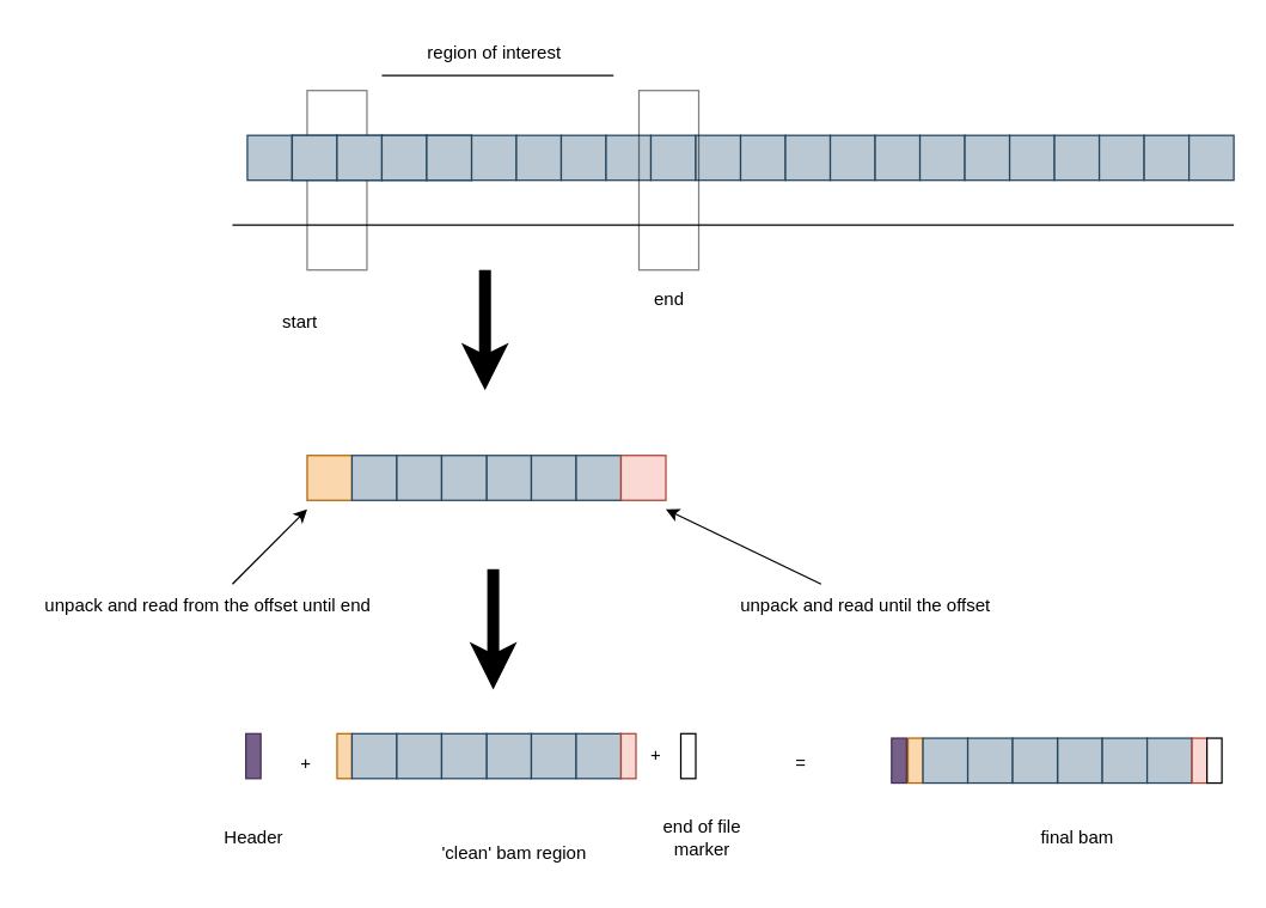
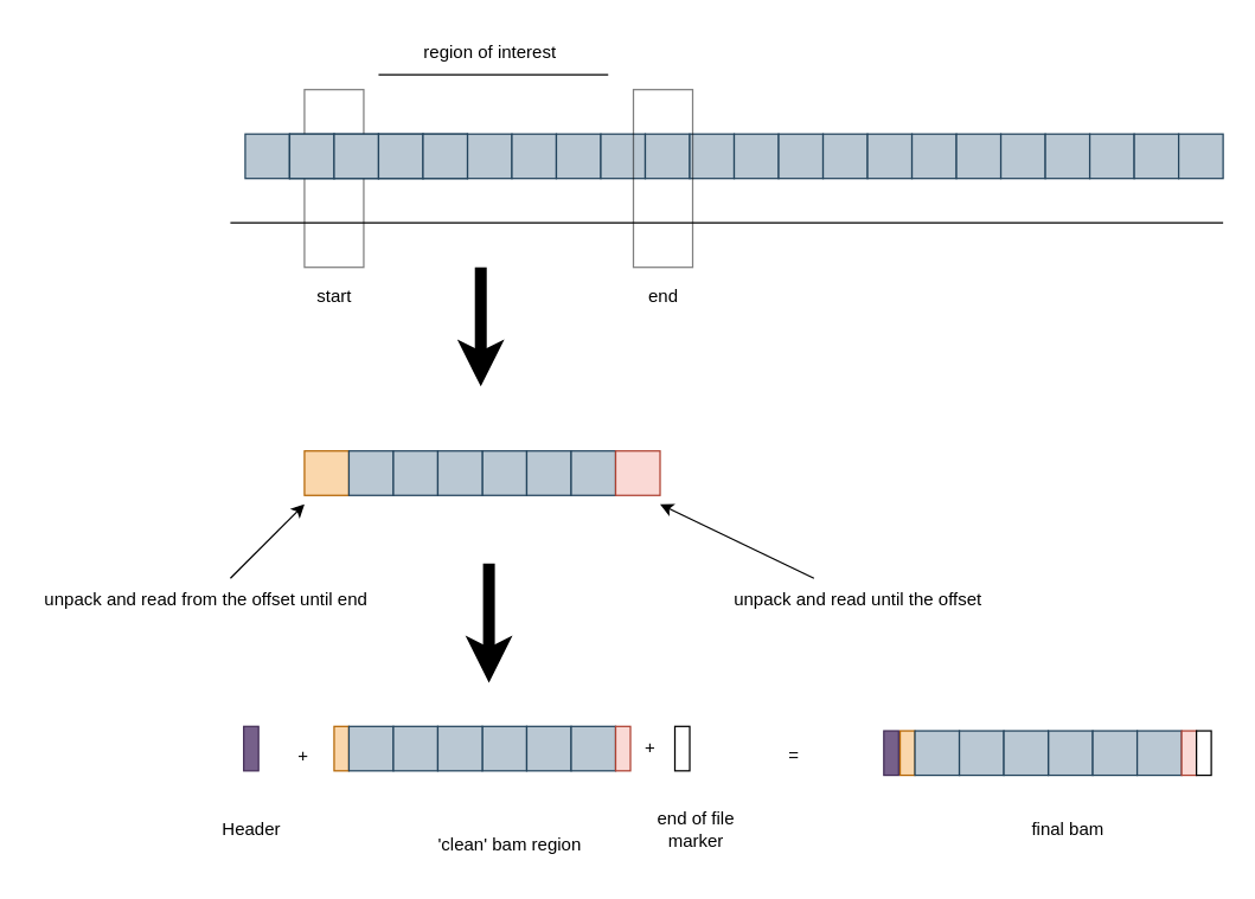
  <mxCell id="0" />
  <mxCell id="1" parent="0" />
  <mxCell id="2" value="" style="edgeStyle=none;orthogonalLoop=1;jettySize=auto;html=1;endArrow=none;endFill=0;" edge="1" parent="1"><mxGeometry width="80" relative="1" as="geometry"><mxPoint x="155" y="150" as="sourcePoint" /><mxPoint x="825" y="150" as="targetPoint" /><Array as="points" /></mxGeometry></mxCell>
  <mxCell id="3" value="" style="whiteSpace=wrap;html=1;fillColor=#bac8d3;strokeColor=#23445d;" vertex="1" parent="1"><mxGeometry x="165" y="90" width="30" height="30" as="geometry" /></mxCell>
  <mxCell id="4" value="" style="whiteSpace=wrap;html=1;fillColor=#bac8d3;strokeColor=#23445d;" vertex="1" parent="1"><mxGeometry x="195" y="90" width="30" height="30" as="geometry" /></mxCell>
  <mxCell id="5" value="" style="whiteSpace=wrap;html=1;fillColor=#bac8d3;strokeColor=#23445d;" vertex="1" parent="1"><mxGeometry x="225" y="90" width="30" height="30" as="geometry" /></mxCell>
  <mxCell id="6" value="" style="whiteSpace=wrap;html=1;fillColor=#bac8d3;strokeColor=#23445d;" vertex="1" parent="1"><mxGeometry x="255" y="90" width="30" height="30" as="geometry" /></mxCell>
  <mxCell id="7" value="" style="whiteSpace=wrap;html=1;fillColor=#bac8d3;strokeColor=#23445d;" vertex="1" parent="1"><mxGeometry x="285" y="90" width="30" height="30" as="geometry" /></mxCell>
  <mxCell id="8" value="" style="whiteSpace=wrap;html=1;fillColor=#bac8d3;strokeColor=#23445d;" vertex="1" parent="1"><mxGeometry x="315" y="90" width="30" height="30" as="geometry" /></mxCell>
  <mxCell id="9" value="" style="whiteSpace=wrap;html=1;fillColor=#bac8d3;strokeColor=#23445d;" vertex="1" parent="1"><mxGeometry x="345" y="90" width="30" height="30" as="geometry" /></mxCell>
  <mxCell id="10" value="" style="whiteSpace=wrap;html=1;fillColor=#bac8d3;strokeColor=#23445d;" vertex="1" parent="1"><mxGeometry x="375" y="90" width="30" height="30" as="geometry" /></mxCell>
  <mxCell id="11" value="" style="whiteSpace=wrap;html=1;fillColor=#bac8d3;strokeColor=#23445d;" vertex="1" parent="1"><mxGeometry x="405" y="90" width="30" height="30" as="geometry" /></mxCell>
  <mxCell id="12" value="" style="whiteSpace=wrap;html=1;fillColor=#bac8d3;strokeColor=#23445d;" vertex="1" parent="1"><mxGeometry x="435" y="90" width="30" height="30" as="geometry" /></mxCell>
  <mxCell id="13" value="" style="whiteSpace=wrap;html=1;fillColor=#bac8d3;strokeColor=#23445d;" vertex="1" parent="1"><mxGeometry x="465" y="90" width="30" height="30" as="geometry" /></mxCell>
  <mxCell id="14" value="" style="whiteSpace=wrap;html=1;fillColor=#bac8d3;strokeColor=#23445d;" vertex="1" parent="1"><mxGeometry x="495" y="90" width="30" height="30" as="geometry" /></mxCell>
  <mxCell id="15" value="" style="whiteSpace=wrap;html=1;fillColor=#bac8d3;strokeColor=#23445d;" vertex="1" parent="1"><mxGeometry x="525" y="90" width="30" height="30" as="geometry" /></mxCell>
  <mxCell id="16" value="" style="whiteSpace=wrap;html=1;fillColor=#bac8d3;strokeColor=#23445d;" vertex="1" parent="1"><mxGeometry x="555" y="90" width="30" height="30" as="geometry" /></mxCell>
  <mxCell id="17" value="" style="whiteSpace=wrap;html=1;fillColor=#bac8d3;strokeColor=#23445d;" vertex="1" parent="1"><mxGeometry x="585" y="90" width="30" height="30" as="geometry" /></mxCell>
  <mxCell id="18" value="" style="whiteSpace=wrap;html=1;fillColor=#bac8d3;strokeColor=#23445d;" vertex="1" parent="1"><mxGeometry x="615" y="90" width="30" height="30" as="geometry" /></mxCell>
  <mxCell id="19" value="" style="whiteSpace=wrap;html=1;fillColor=#bac8d3;strokeColor=#23445d;" vertex="1" parent="1"><mxGeometry x="645" y="90" width="30" height="30" as="geometry" /></mxCell>
  <mxCell id="20" value="" style="whiteSpace=wrap;html=1;fillColor=#bac8d3;strokeColor=#23445d;" vertex="1" parent="1"><mxGeometry x="675" y="90" width="30" height="30" as="geometry" /></mxCell>
  <mxCell id="21" value="" style="whiteSpace=wrap;html=1;fillColor=#bac8d3;strokeColor=#23445d;" vertex="1" parent="1"><mxGeometry x="705" y="90" width="30" height="30" as="geometry" /></mxCell>
  <mxCell id="22" value="" style="whiteSpace=wrap;html=1;fillColor=#bac8d3;strokeColor=#23445d;" vertex="1" parent="1"><mxGeometry x="735" y="90" width="30" height="30" as="geometry" /></mxCell>
  <mxCell id="23" value="" style="whiteSpace=wrap;html=1;fillColor=#bac8d3;strokeColor=#23445d;" vertex="1" parent="1"><mxGeometry x="765" y="90" width="30" height="30" as="geometry" /></mxCell>
  <mxCell id="24" value="" style="whiteSpace=wrap;html=1;fillColor=#bac8d3;strokeColor=#23445d;" vertex="1" parent="1"><mxGeometry x="795" y="90" width="30" height="30" as="geometry" /></mxCell>
  <mxCell id="25" value="" style="whiteSpace=wrap;html=1;fillColor=none;opacity=50;" vertex="1" parent="1"><mxGeometry x="205" y="60" width="40" height="120" as="geometry" /></mxCell>
  <mxCell id="26" value="" style="whiteSpace=wrap;html=1;fillColor=none;opacity=50;" vertex="1" parent="1"><mxGeometry x="427" y="60" width="40" height="120" as="geometry" /></mxCell>
- <mxCell id="27" value="start" style="text;html=1;align=center;verticalAlign=middle;resizable=0;points=[];autosize=1;strokeColor=none;fillColor=none;" vertex="1" parent="1"><mxGeometry x="175" y="200" width="50" height="30" as="geometry" /></mxCell>
+ <mxCell id="27" value="start" style="text;html=1;align=center;verticalAlign=middle;resizable=0;points=[];autosize=1;strokeColor=none;fillColor=none;" vertex="1" parent="1"><mxGeometry x="200" y="185" width="50" height="30" as="geometry" /></mxCell>
  <mxCell id="28" value="end" style="text;html=1;align=center;verticalAlign=middle;resizable=0;points=[];autosize=1;strokeColor=none;fillColor=none;" vertex="1" parent="1"><mxGeometry x="427" y="185" width="40" height="30" as="geometry" /></mxCell>
  <mxCell id="29" value="" style="edgeStyle=none;orthogonalLoop=1;jettySize=auto;html=1;endArrow=none;endFill=0;" edge="1" parent="1"><mxGeometry width="80" relative="1" as="geometry"><mxPoint x="255" y="50" as="sourcePoint" /><mxPoint x="410" y="50" as="targetPoint" /><Array as="points" /></mxGeometry></mxCell>
  <mxCell id="30" value="region of interest" style="text;html=1;align=center;verticalAlign=middle;resizable=0;points=[];autosize=1;strokeColor=none;fillColor=none;" vertex="1" parent="1"><mxGeometry x="275" y="20" width="110" height="30" as="geometry" /></mxCell>
  <mxCell id="31" value="" style="whiteSpace=wrap;html=1;fillColor=#bac8d3;strokeColor=#23445d;" vertex="1" parent="1"><mxGeometry x="195" y="90" width="30" height="30" as="geometry" /></mxCell>
  <mxCell id="32" value="" style="whiteSpace=wrap;html=1;fillColor=#bac8d3;strokeColor=#23445d;" vertex="1" parent="1"><mxGeometry x="225" y="90" width="30" height="30" as="geometry" /></mxCell>
  <mxCell id="33" value="" style="whiteSpace=wrap;html=1;fillColor=#bac8d3;strokeColor=#23445d;" vertex="1" parent="1"><mxGeometry x="255" y="90" width="30" height="30" as="geometry" /></mxCell>
  <mxCell id="34" value="" style="whiteSpace=wrap;html=1;fillColor=#bac8d3;strokeColor=#23445d;" vertex="1" parent="1"><mxGeometry x="285" y="90" width="30" height="30" as="geometry" /></mxCell>
  <mxCell id="35" value="" style="whiteSpace=wrap;html=1;fillColor=#bac8d3;strokeColor=#23445d;" vertex="1" parent="1"><mxGeometry x="325" y="304" width="30" height="30" as="geometry" /></mxCell>
  <mxCell id="36" value="" style="whiteSpace=wrap;html=1;fillColor=#bac8d3;strokeColor=#23445d;" vertex="1" parent="1"><mxGeometry x="355" y="304" width="30" height="30" as="geometry" /></mxCell>
  <mxCell id="37" value="" style="whiteSpace=wrap;html=1;fillColor=#bac8d3;strokeColor=#23445d;" vertex="1" parent="1"><mxGeometry x="385" y="304" width="30" height="30" as="geometry" /></mxCell>
  <mxCell id="38" value="" style="whiteSpace=wrap;html=1;fillColor=#fad9d5;strokeColor=#ae4132;" vertex="1" parent="1"><mxGeometry x="415" y="304" width="30" height="30" as="geometry" /></mxCell>
  <mxCell id="39" value="" style="whiteSpace=wrap;html=1;fillColor=#fad7ac;strokeColor=#b46504;" vertex="1" parent="1"><mxGeometry x="205" y="304" width="30" height="30" as="geometry" /></mxCell>
  <mxCell id="40" value="" style="whiteSpace=wrap;html=1;fillColor=#bac8d3;strokeColor=#23445d;" vertex="1" parent="1"><mxGeometry x="235" y="304" width="30" height="30" as="geometry" /></mxCell>
  <mxCell id="41" value="" style="whiteSpace=wrap;html=1;fillColor=#bac8d3;strokeColor=#23445d;" vertex="1" parent="1"><mxGeometry x="265" y="304" width="30" height="30" as="geometry" /></mxCell>
  <mxCell id="42" value="" style="whiteSpace=wrap;html=1;fillColor=#bac8d3;strokeColor=#23445d;" vertex="1" parent="1"><mxGeometry x="295" y="304" width="30" height="30" as="geometry" /></mxCell>
  <mxCell id="43" style="edgeStyle=none;html=1;endArrow=classic;endFill=1;" edge="1" parent="1" source="44"><mxGeometry relative="1" as="geometry"><mxPoint x="205" y="340" as="targetPoint" /></mxGeometry></mxCell>
  <mxCell id="44" value="unpack and read from the offset until end&amp;nbsp;" style="text;html=1;align=center;verticalAlign=middle;resizable=0;points=[];autosize=1;strokeColor=none;fillColor=none;" vertex="1" parent="1"><mxGeometry x="20" y="390" width="240" height="30" as="geometry" /></mxCell>
  <mxCell id="45" style="edgeStyle=none;html=1;endArrow=classic;endFill=1;" edge="1" parent="1" source="46"><mxGeometry relative="1" as="geometry"><mxPoint x="445" y="340" as="targetPoint" /></mxGeometry></mxCell>
  <mxCell id="46" value="unpack and read until the offset&amp;nbsp;" style="text;html=1;align=center;verticalAlign=middle;resizable=0;points=[];autosize=1;strokeColor=none;fillColor=none;" vertex="1" parent="1"><mxGeometry x="485" y="390" width="190" height="30" as="geometry" /></mxCell>
  <mxCell id="47" value="" style="whiteSpace=wrap;html=1;fillColor=#bac8d3;strokeColor=#23445d;" vertex="1" parent="1"><mxGeometry x="325" y="490" width="30" height="30" as="geometry" /></mxCell>
  <mxCell id="48" value="" style="whiteSpace=wrap;html=1;fillColor=#bac8d3;strokeColor=#23445d;" vertex="1" parent="1"><mxGeometry x="355" y="490" width="30" height="30" as="geometry" /></mxCell>
  <mxCell id="49" value="" style="whiteSpace=wrap;html=1;fillColor=#bac8d3;strokeColor=#23445d;" vertex="1" parent="1"><mxGeometry x="385" y="490" width="30" height="30" as="geometry" /></mxCell>
  <mxCell id="50" value="" style="whiteSpace=wrap;html=1;fillColor=#fad9d5;strokeColor=#ae4132;" vertex="1" parent="1"><mxGeometry x="415" y="490" width="10" height="30" as="geometry" /></mxCell>
  <mxCell id="51" value="" style="whiteSpace=wrap;html=1;fillColor=#fad7ac;strokeColor=#b46504;" vertex="1" parent="1"><mxGeometry x="225" y="490" width="10" height="30" as="geometry" /></mxCell>
  <mxCell id="52" value="" style="whiteSpace=wrap;html=1;fillColor=#bac8d3;strokeColor=#23445d;" vertex="1" parent="1"><mxGeometry x="235" y="490" width="30" height="30" as="geometry" /></mxCell>
  <mxCell id="53" value="" style="whiteSpace=wrap;html=1;fillColor=#bac8d3;strokeColor=#23445d;" vertex="1" parent="1"><mxGeometry x="265" y="490" width="30" height="30" as="geometry" /></mxCell>
  <mxCell id="54" value="" style="whiteSpace=wrap;html=1;fillColor=#bac8d3;strokeColor=#23445d;" vertex="1" parent="1"><mxGeometry x="295" y="490" width="30" height="30" as="geometry" /></mxCell>
  <mxCell id="55" value="" style="whiteSpace=wrap;html=1;fillColor=#76608a;strokeColor=#432D57;fontColor=#ffffff;" vertex="1" parent="1"><mxGeometry x="164" y="490" width="10" height="30" as="geometry" /></mxCell>
  <mxCell id="56" value="Header" style="text;html=1;align=center;verticalAlign=middle;resizable=0;points=[];autosize=1;strokeColor=none;fillColor=none;opacity=50;" vertex="1" parent="1"><mxGeometry x="139" y="545" width="60" height="30" as="geometry" /></mxCell>
  <mxCell id="57" value="'clean' bam region&amp;nbsp;" style="text;html=1;align=center;verticalAlign=middle;resizable=0;points=[];autosize=1;strokeColor=none;fillColor=none;opacity=50;" vertex="1" parent="1"><mxGeometry x="285" y="555" width="120" height="30" as="geometry" /></mxCell>
  <mxCell id="58" value="+" style="text;html=1;align=center;verticalAlign=middle;resizable=0;points=[];autosize=1;strokeColor=none;fillColor=none;" vertex="1" parent="1"><mxGeometry x="189" y="495" width="30" height="30" as="geometry" /></mxCell>
  <mxCell id="59" value="" style="whiteSpace=wrap;html=1;fillColor=#bac8d3;strokeColor=#23445d;" vertex="1" parent="1"><mxGeometry x="707" y="493" width="30" height="30" as="geometry" /></mxCell>
  <mxCell id="60" value="" style="whiteSpace=wrap;html=1;fillColor=#bac8d3;strokeColor=#23445d;" vertex="1" parent="1"><mxGeometry x="737" y="493" width="30" height="30" as="geometry" /></mxCell>
  <mxCell id="61" value="" style="whiteSpace=wrap;html=1;fillColor=#bac8d3;strokeColor=#23445d;" vertex="1" parent="1"><mxGeometry x="767" y="493" width="30" height="30" as="geometry" /></mxCell>
  <mxCell id="62" value="" style="whiteSpace=wrap;html=1;fillColor=#fad9d5;strokeColor=#ae4132;" vertex="1" parent="1"><mxGeometry x="797" y="493" width="10" height="30" as="geometry" /></mxCell>
  <mxCell id="63" value="" style="whiteSpace=wrap;html=1;fillColor=#fad7ac;strokeColor=#b46504;" vertex="1" parent="1"><mxGeometry x="607" y="493" width="10" height="30" as="geometry" /></mxCell>
  <mxCell id="64" value="" style="whiteSpace=wrap;html=1;fillColor=#bac8d3;strokeColor=#23445d;" vertex="1" parent="1"><mxGeometry x="617" y="493" width="30" height="30" as="geometry" /></mxCell>
  <mxCell id="65" value="" style="whiteSpace=wrap;html=1;fillColor=#bac8d3;strokeColor=#23445d;" vertex="1" parent="1"><mxGeometry x="647" y="493" width="30" height="30" as="geometry" /></mxCell>
  <mxCell id="66" value="" style="whiteSpace=wrap;html=1;fillColor=#bac8d3;strokeColor=#23445d;" vertex="1" parent="1"><mxGeometry x="677" y="493" width="30" height="30" as="geometry" /></mxCell>
  <mxCell id="67" value="" style="whiteSpace=wrap;html=1;fillColor=#76608a;strokeColor=#432D57;fontColor=#ffffff;" vertex="1" parent="1"><mxGeometry x="596" y="493" width="10" height="30" as="geometry" /></mxCell>
  <mxCell id="68" value="" style="whiteSpace=wrap;html=1;" vertex="1" parent="1"><mxGeometry x="455" y="490" width="10" height="30" as="geometry" /></mxCell>
  <mxCell id="69" value="+" style="text;html=1;align=center;verticalAlign=middle;resizable=0;points=[];autosize=1;strokeColor=none;fillColor=none;" vertex="1" parent="1"><mxGeometry x="423" y="490" width="30" height="30" as="geometry" /></mxCell>
  <mxCell id="70" value="end of file&lt;br&gt;marker" style="text;html=1;align=center;verticalAlign=middle;resizable=0;points=[];autosize=1;strokeColor=none;fillColor=none;opacity=50;" vertex="1" parent="1"><mxGeometry x="429" y="540" width="80" height="40" as="geometry" /></mxCell>
  <mxCell id="71" value="" style="whiteSpace=wrap;html=1;" vertex="1" parent="1"><mxGeometry x="807" y="493" width="10" height="30" as="geometry" /></mxCell>
  <mxCell id="72" value="final bam" style="text;html=1;align=center;verticalAlign=middle;resizable=0;points=[];autosize=1;strokeColor=none;fillColor=none;" vertex="1" parent="1"><mxGeometry x="685" y="545" width="70" height="30" as="geometry" /></mxCell>
  <mxCell id="73" value="=" style="text;html=1;align=center;verticalAlign=middle;resizable=0;points=[];autosize=1;strokeColor=none;fillColor=none;" vertex="1" parent="1"><mxGeometry x="520" y="495" width="30" height="30" as="geometry" /></mxCell>
  <mxCell id="74" value="" style="edgeStyle=none;orthogonalLoop=1;jettySize=auto;html=1;endArrow=classic;endFill=1;strokeWidth=8;" edge="1" parent="1"><mxGeometry width="80" relative="1" as="geometry"><mxPoint x="324" y="180" as="sourcePoint" /><mxPoint x="324" y="260.5" as="targetPoint" /><Array as="points" /></mxGeometry></mxCell>
  <mxCell id="75" value="" style="edgeStyle=none;orthogonalLoop=1;jettySize=auto;html=1;endArrow=classic;endFill=1;strokeWidth=8;" edge="1" parent="1"><mxGeometry width="80" relative="1" as="geometry"><mxPoint x="329.5" y="380" as="sourcePoint" /><mxPoint x="329.5" y="460.5" as="targetPoint" /><Array as="points" /></mxGeometry></mxCell>
